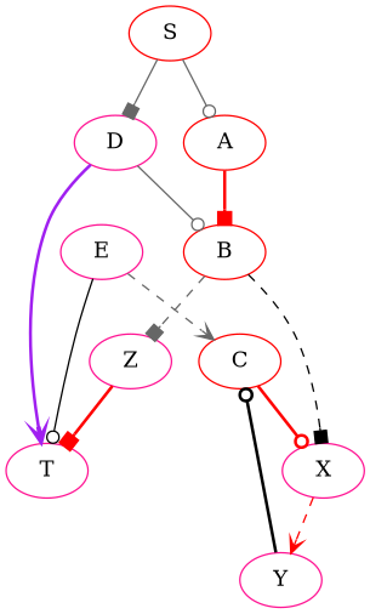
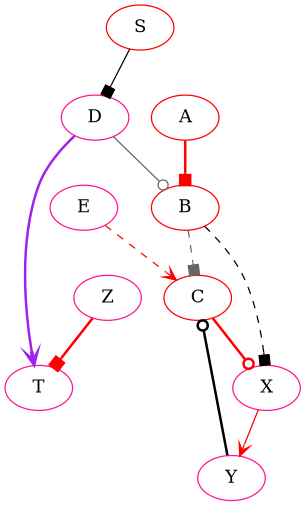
  digraph {
    rankdir=TB
    node [color=deeppink]
    edge [arrowhead=box color=red style=bold]
    Z
    T
    C [color=red]
    Y
    X
    S [color=red]
    D
    A [color=red]
    B [color=red]
    E
    Z -> T
    C -> X [arrowhead=odot]
    Y -> C [arrowhead=odot color=black]
-   X -> Y [arrowhead=vee style=dashed]
-   S -> D [color=gray40 style=solid]
-   S -> A [arrowhead=odot color=gray40 style=solid]
+   X -> Y [arrowhead=vee style=solid]
+   S -> D [color=black style=solid]
    D -> T [arrowhead=vee color=purple]
    D -> B [arrowhead=odot color=gray40 style=solid]
    A -> B
-   B -> Z [color=gray40 style=dashed]
+   B -> C [color=gray40 style=dashed]
    B -> X [color=black style=dashed]
-   E -> T [arrowhead=odot color=black style=solid]
-   E -> C [arrowhead=vee color=gray40 style=dashed]
+   E -> C [arrowhead=vee style=dashed]
  }
